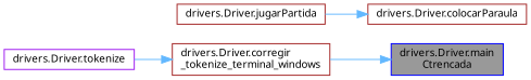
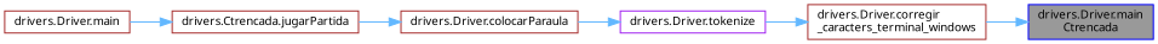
  digraph {
    fontname="Noto Sans"
    rankdir=RL
    node [color=brown fillcolor=white fontname="Noto Sans" fontsize=10 shape=box style=filled]
    edge [color=steelblue1 dir=back fontname="Noto Sans" fontsize=10 labelfontname=Helvetica labelfontsize=10 style=solid]
    n1 [color=blue fillcolor=grey60 fontcolor=black height=0.2 label="drivers.Driver.main\lCtrencada" width=0.4]
-   n2 [height=0.2 label="drivers.Driver.corregir\l_tokenize_terminal_windows" width=0.4]
+   n2 [height=0.2 label="drivers.Driver.corregir\l_caracters_terminal_windows" width=0.4]
    n3 [color=purple height=0.2 label="drivers.Driver.tokenize" width=0.4]
    n4 [height=0.2 label="drivers.Driver.colocarParaula" width=0.4]
-   n5 [height=0.2 label="drivers.Driver.jugarPartida" width=0.4]
+   n5 [height=0.2 label="drivers.Ctrencada.jugarPartida" width=0.4]
+   n6 [height=0.2 label="drivers.Driver.main" width=0.4]
    n1 -> n2
    n2 -> n3
+   n3 -> n4
    n4 -> n5
+   n5 -> n6
  }
